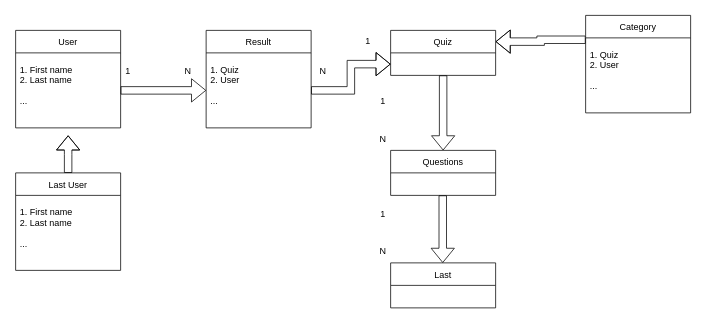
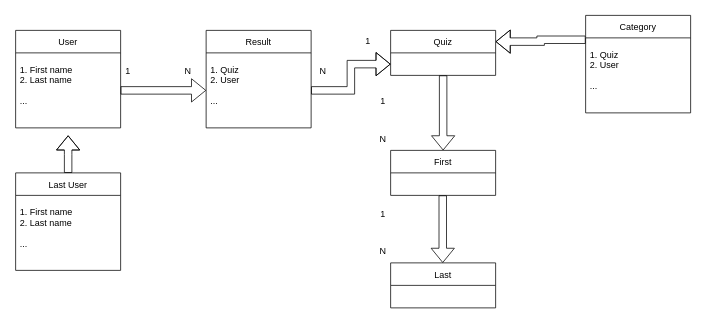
  <mxCell id="0" />
  <mxCell id="1" parent="0" />
  <mxCell id="2" style="edgeStyle=orthogonalEdgeStyle;shape=flexArrow;rounded=0;orthogonalLoop=1;jettySize=auto;html=1;exitX=0.5;exitY=1;exitDx=0;exitDy=0;entryX=0.5;entryY=0;entryDx=0;entryDy=0;" edge="1" parent="1" source="3" target="7"><mxGeometry relative="1" as="geometry" /></mxCell>
  <mxCell id="3" value="Quiz" style="swimlane;fontStyle=0;childLayout=stackLayout;horizontal=1;startSize=30;horizontalStack=0;resizeParent=1;resizeParentMax=0;resizeLast=0;collapsible=1;marginBottom=0;" vertex="1" parent="1"><mxGeometry x="520" y="40" width="140" height="60" as="geometry" /></mxCell>
  <mxCell id="4" value="&#10;" style="text;strokeColor=none;fillColor=none;align=left;verticalAlign=middle;spacingLeft=4;spacingRight=4;overflow=hidden;points=[[0,0.5],[1,0.5]];portConstraint=eastwest;rotatable=0;" vertex="1" parent="3"><mxGeometry y="30" width="140" height="30" as="geometry" /></mxCell>
  <mxCell id="5" value="User" style="swimlane;fontStyle=0;childLayout=stackLayout;horizontal=1;startSize=30;horizontalStack=0;resizeParent=1;resizeParentMax=0;resizeLast=0;collapsible=1;marginBottom=0;" vertex="1" parent="1"><mxGeometry x="20" y="40" width="140" height="130" as="geometry" /></mxCell>
  <mxCell id="6" value="1. First name&#10;2. Last name &#10;&#10;...&#10;" style="text;strokeColor=none;fillColor=none;align=left;verticalAlign=middle;spacingLeft=4;spacingRight=4;overflow=hidden;points=[[0,0.5],[1,0.5]];portConstraint=eastwest;rotatable=0;" vertex="1" parent="5"><mxGeometry y="30" width="140" height="100" as="geometry" /></mxCell>
- <mxCell id="7" value="Questions" style="swimlane;fontStyle=0;childLayout=stackLayout;horizontal=1;startSize=30;horizontalStack=0;resizeParent=1;resizeParentMax=0;resizeLast=0;collapsible=1;marginBottom=0;" vertex="1" parent="1"><mxGeometry x="520" y="200" width="140" height="60" as="geometry" /></mxCell>
+ <mxCell id="7" value="First" style="swimlane;fontStyle=0;childLayout=stackLayout;horizontal=1;startSize=30;horizontalStack=0;resizeParent=1;resizeParentMax=0;resizeLast=0;collapsible=1;marginBottom=0;" vertex="1" parent="1"><mxGeometry x="520" y="200" width="140" height="60" as="geometry" /></mxCell>
  <mxCell id="8" value="&#10;" style="text;strokeColor=none;fillColor=none;align=left;verticalAlign=middle;spacingLeft=4;spacingRight=4;overflow=hidden;points=[[0,0.5],[1,0.5]];portConstraint=eastwest;rotatable=0;" vertex="1" parent="7"><mxGeometry y="30" width="140" height="30" as="geometry" /></mxCell>
  <mxCell id="9" value="Last" style="swimlane;fontStyle=0;childLayout=stackLayout;horizontal=1;startSize=30;horizontalStack=0;resizeParent=1;resizeParentMax=0;resizeLast=0;collapsible=1;marginBottom=0;" vertex="1" parent="1"><mxGeometry x="520" y="350" width="140" height="60" as="geometry" /></mxCell>
  <mxCell id="10" value="&#10;" style="text;strokeColor=none;fillColor=none;align=left;verticalAlign=middle;spacingLeft=4;spacingRight=4;overflow=hidden;points=[[0,0.5],[1,0.5]];portConstraint=eastwest;rotatable=0;" vertex="1" parent="9"><mxGeometry y="30" width="140" height="30" as="geometry" /></mxCell>
  <mxCell id="11" value="1" style="text;html=1;strokeColor=none;fillColor=none;align=center;verticalAlign=middle;whiteSpace=wrap;rounded=0;" vertex="1" parent="1"><mxGeometry x="140" y="80" width="60" height="30" as="geometry" /></mxCell>
  <mxCell id="12" value="N" style="text;html=1;strokeColor=none;fillColor=none;align=center;verticalAlign=middle;whiteSpace=wrap;rounded=0;" vertex="1" parent="1"><mxGeometry x="480" y="170" width="60" height="30" as="geometry" /></mxCell>
  <mxCell id="13" style="edgeStyle=orthogonalEdgeStyle;shape=flexArrow;rounded=0;orthogonalLoop=1;jettySize=auto;html=1;exitX=0.5;exitY=1;exitDx=0;exitDy=0;entryX=0.5;entryY=0;entryDx=0;entryDy=0;" edge="1" parent="1"><mxGeometry relative="1" as="geometry"><mxPoint x="589.5" y="260" as="sourcePoint" /><mxPoint x="589.5" y="350" as="targetPoint" /></mxGeometry></mxCell>
  <mxCell id="14" value="N" style="text;html=1;strokeColor=none;fillColor=none;align=center;verticalAlign=middle;whiteSpace=wrap;rounded=0;" vertex="1" parent="1"><mxGeometry x="480" y="320" width="60" height="30" as="geometry" /></mxCell>
  <mxCell id="15" value="1" style="text;html=1;strokeColor=none;fillColor=none;align=center;verticalAlign=middle;whiteSpace=wrap;rounded=0;" vertex="1" parent="1"><mxGeometry x="480" y="270" width="60" height="30" as="geometry" /></mxCell>
  <mxCell id="16" value="Result" style="swimlane;fontStyle=0;childLayout=stackLayout;horizontal=1;startSize=30;horizontalStack=0;resizeParent=1;resizeParentMax=0;resizeLast=0;collapsible=1;marginBottom=0;" vertex="1" parent="1"><mxGeometry x="274" y="40" width="140" height="130" as="geometry" /></mxCell>
  <mxCell id="17" value="1. Quiz&#10;2. User &#10;&#10;...&#10;" style="text;strokeColor=none;fillColor=none;align=left;verticalAlign=middle;spacingLeft=4;spacingRight=4;overflow=hidden;points=[[0,0.5],[1,0.5]];portConstraint=eastwest;rotatable=0;" vertex="1" parent="16"><mxGeometry y="30" width="140" height="100" as="geometry" /></mxCell>
  <mxCell id="18" style="edgeStyle=orthogonalEdgeStyle;shape=flexArrow;rounded=0;orthogonalLoop=1;jettySize=auto;html=1;exitX=1;exitY=0.5;exitDx=0;exitDy=0;entryX=0;entryY=0.5;entryDx=0;entryDy=0;" edge="1" parent="1" source="6" target="17"><mxGeometry relative="1" as="geometry" /></mxCell>
  <mxCell id="19" value="1" style="text;html=1;strokeColor=none;fillColor=none;align=center;verticalAlign=middle;whiteSpace=wrap;rounded=0;" vertex="1" parent="1"><mxGeometry x="480" y="120" width="60" height="30" as="geometry" /></mxCell>
  <mxCell id="20" value="N" style="text;html=1;strokeColor=none;fillColor=none;align=center;verticalAlign=middle;whiteSpace=wrap;rounded=0;" vertex="1" parent="1"><mxGeometry x="220" y="80" width="60" height="30" as="geometry" /></mxCell>
  <mxCell id="21" style="edgeStyle=orthogonalEdgeStyle;shape=flexArrow;rounded=0;orthogonalLoop=1;jettySize=auto;html=1;exitX=1;exitY=0.5;exitDx=0;exitDy=0;entryX=0;entryY=0.5;entryDx=0;entryDy=0;" edge="1" parent="1" source="17" target="4"><mxGeometry relative="1" as="geometry" /></mxCell>
  <mxCell id="22" value="N" style="text;html=1;strokeColor=none;fillColor=none;align=center;verticalAlign=middle;whiteSpace=wrap;rounded=0;" vertex="1" parent="1"><mxGeometry x="400" y="80" width="60" height="30" as="geometry" /></mxCell>
  <mxCell id="23" value="1" style="text;html=1;strokeColor=none;fillColor=none;align=center;verticalAlign=middle;whiteSpace=wrap;rounded=0;" vertex="1" parent="1"><mxGeometry x="460" y="40" width="60" height="30" as="geometry" /></mxCell>
  <mxCell id="24" style="edgeStyle=orthogonalEdgeStyle;shape=flexArrow;rounded=0;orthogonalLoop=1;jettySize=auto;html=1;exitX=0.5;exitY=0;exitDx=0;exitDy=0;" edge="1" parent="1" source="25"><mxGeometry relative="1" as="geometry"><mxPoint x="90" y="180" as="targetPoint" /></mxGeometry></mxCell>
  <mxCell id="25" value="Last User" style="swimlane;fontStyle=0;childLayout=stackLayout;horizontal=1;startSize=30;horizontalStack=0;resizeParent=1;resizeParentMax=0;resizeLast=0;collapsible=1;marginBottom=0;" vertex="1" parent="1"><mxGeometry x="20" y="230" width="140" height="130" as="geometry" /></mxCell>
  <mxCell id="26" value="1. First name&#10;2. Last name &#10;&#10;...&#10;" style="text;strokeColor=none;fillColor=none;align=left;verticalAlign=middle;spacingLeft=4;spacingRight=4;overflow=hidden;points=[[0,0.5],[1,0.5]];portConstraint=eastwest;rotatable=0;" vertex="1" parent="25"><mxGeometry y="30" width="140" height="100" as="geometry" /></mxCell>
  <mxCell id="27" style="edgeStyle=orthogonalEdgeStyle;shape=flexArrow;rounded=0;orthogonalLoop=1;jettySize=auto;html=1;exitX=0;exitY=0.25;exitDx=0;exitDy=0;entryX=1;entryY=0.25;entryDx=0;entryDy=0;" edge="1" parent="1" source="28" target="3"><mxGeometry relative="1" as="geometry" /></mxCell>
  <mxCell id="28" value="Category" style="swimlane;fontStyle=0;childLayout=stackLayout;horizontal=1;startSize=30;horizontalStack=0;resizeParent=1;resizeParentMax=0;resizeLast=0;collapsible=1;marginBottom=0;" vertex="1" parent="1"><mxGeometry x="780" y="20" width="140" height="130" as="geometry" /></mxCell>
  <mxCell id="29" value="1. Quiz&#10;2. User &#10;&#10;...&#10;" style="text;strokeColor=none;fillColor=none;align=left;verticalAlign=middle;spacingLeft=4;spacingRight=4;overflow=hidden;points=[[0,0.5],[1,0.5]];portConstraint=eastwest;rotatable=0;" vertex="1" parent="28"><mxGeometry y="30" width="140" height="100" as="geometry" /></mxCell>
